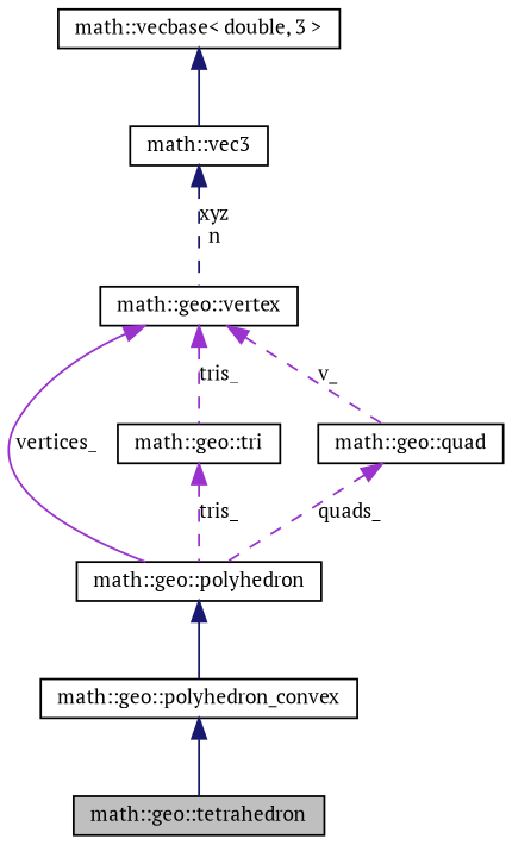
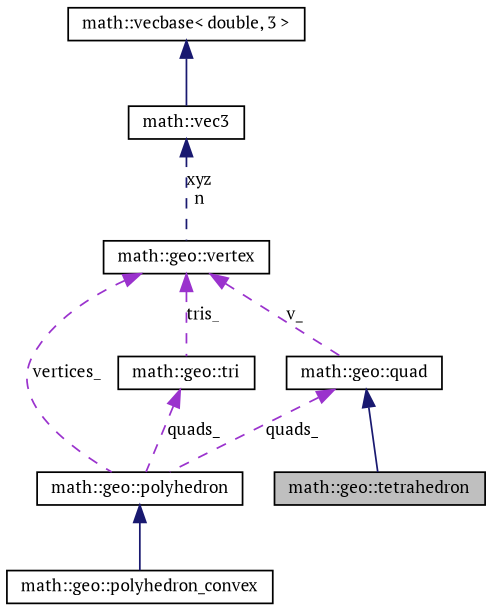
  digraph {
    fontname="PT Serif"
    node [color=black fillcolor=white fontname="PT Serif" fontsize=10 shape=record style=filled]
    edge [color=darkorchid3 dir=back fontname="PT Serif" fontsize=10 labelfontname=Helvetica labelfontsize=10 style=dashed]
    n1 [fillcolor=grey75 fontcolor=black height=0.2 label="math::geo::tetrahedron" width=0.4]
    n2 [height=0.2 label="math::geo::polyhedron_convex" width=0.4]
    n3 [height=0.2 label="math::geo::polyhedron" width=0.4]
    n4 [height=0.2 label="math::geo::tri" width=0.4]
    n5 [height=0.2 label="math::geo::vertex" width=0.4]
    n6 [height=0.2 label="math::geo::quad" width=0.4]
    n7 [height=0.2 label="math::vec3" width=0.4]
    n8 [height=0.2 label="math::vecbase\< double, 3 \>" width=0.4]
-   n2 -> n1 [color=midnightblue style=solid]
+   n6 -> n1 [color=midnightblue style=solid]
    n3 -> n2 [color=midnightblue style=solid]
-   n4 -> n3 [label=tris_]
-   n5 -> n3 [label=vertices_ style=solid]
+   n4 -> n3 [label=quads_]
+   n5 -> n3 [label=vertices_]
    n5 -> n4 [label=tris_]
    n5 -> n6 [label=v_]
    n6 -> n3 [label=quads_]
    n7 -> n5 [color=midnightblue label="xyz\nn"]
    n8 -> n7 [color=midnightblue style=solid]
  }
